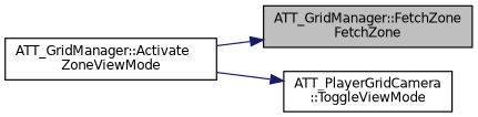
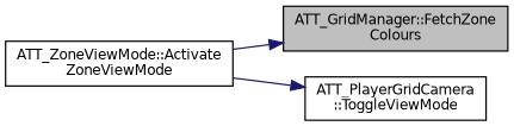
  digraph {
    fontname="DejaVu Sans"
    rankdir=RL
    node [color=black fillcolor=white fontname="DejaVu Sans" fontsize=10 shape=record style=filled]
    edge [color=midnightblue dir=back fontname="DejaVu Sans" fontsize=10 labelfontname=Helvetica labelfontsize=10 style=solid]
-   n1 [fillcolor=grey75 fontcolor=black height=0.2 label="ATT_GridManager::FetchZone\lFetchZone" width=0.4]
-   n2 [height=0.2 label="ATT_GridManager::Activate\lZoneViewMode" width=0.4]
+   n1 [fillcolor=grey75 fontcolor=black height=0.2 label="ATT_GridManager::FetchZone\lColours" width=0.4]
+   n2 [height=0.2 label="ATT_ZoneViewMode::Activate\lZoneViewMode" width=0.4]
    n3 [height=0.2 label="ATT_PlayerGridCamera\l::ToggleViewMode" width=0.4]
    n1 -> n2
    n3 -> n2
  }
